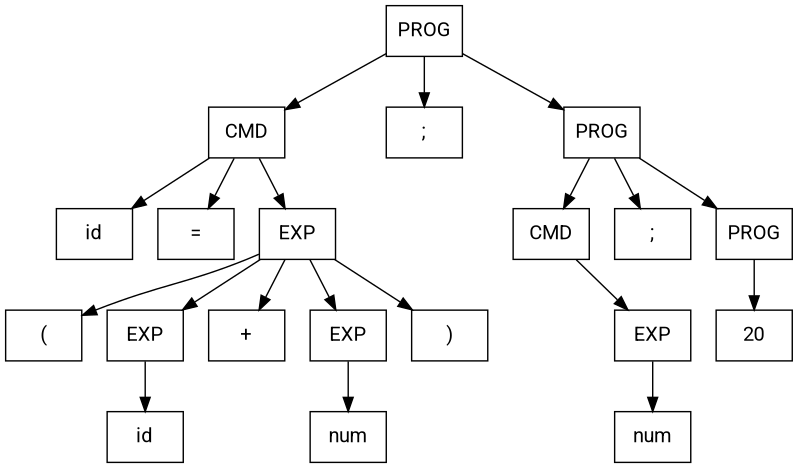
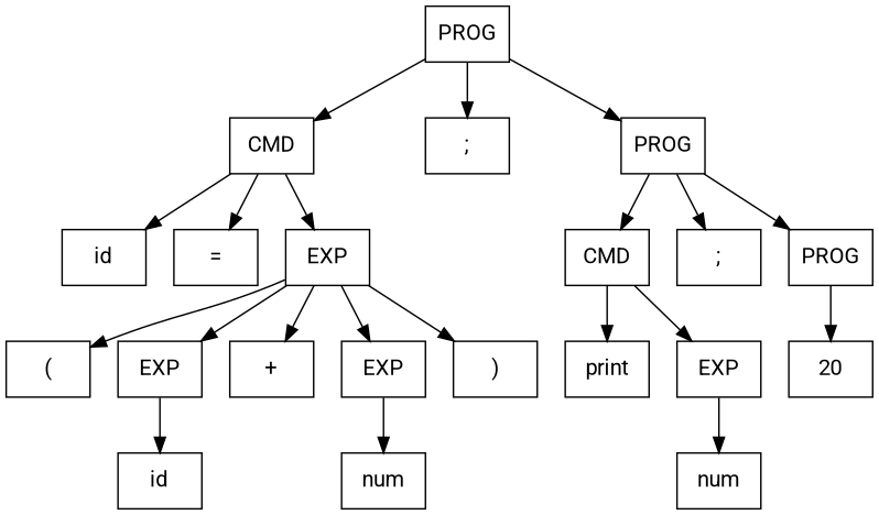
  digraph {
    fontname=Roboto
    node [shape=box fontname=Roboto]
    edge [fontname=Roboto]
    n1 [label=PROG]
    n2 [label=CMD]
    n3 [label=";"]
    n4 [label=PROG]
    n5 [label=id]
    n6 [label="="]
    n7 [label=EXP]
    n8 [label="("]
    n9 [label=EXP]
    n10 [label="+"]
    n11 [label=EXP]
    n12 [label=")"]
    n13 [label=id]
    n14 [label=num]
    n15 [label=CMD]
    n16 [label=";"]
    n17 [label=PROG]
+   n18 [label=print]
    n19 [label=EXP]
    n20 [label=num]
    20
    n1 -> n2
    n1 -> n3
    n1 -> n4
    n2 -> n5
    n2 -> n6
    n2 -> n7
    n4 -> n15
    n4 -> n16
    n4 -> n17
    n7 -> n8
    n7 -> n9
    n7 -> n10
    n7 -> n11
    n7 -> n12
    n9 -> n13
    n11 -> n14
+   n15 -> n18
    n15 -> n19
    n17 -> 20
    n19 -> n20
  }
